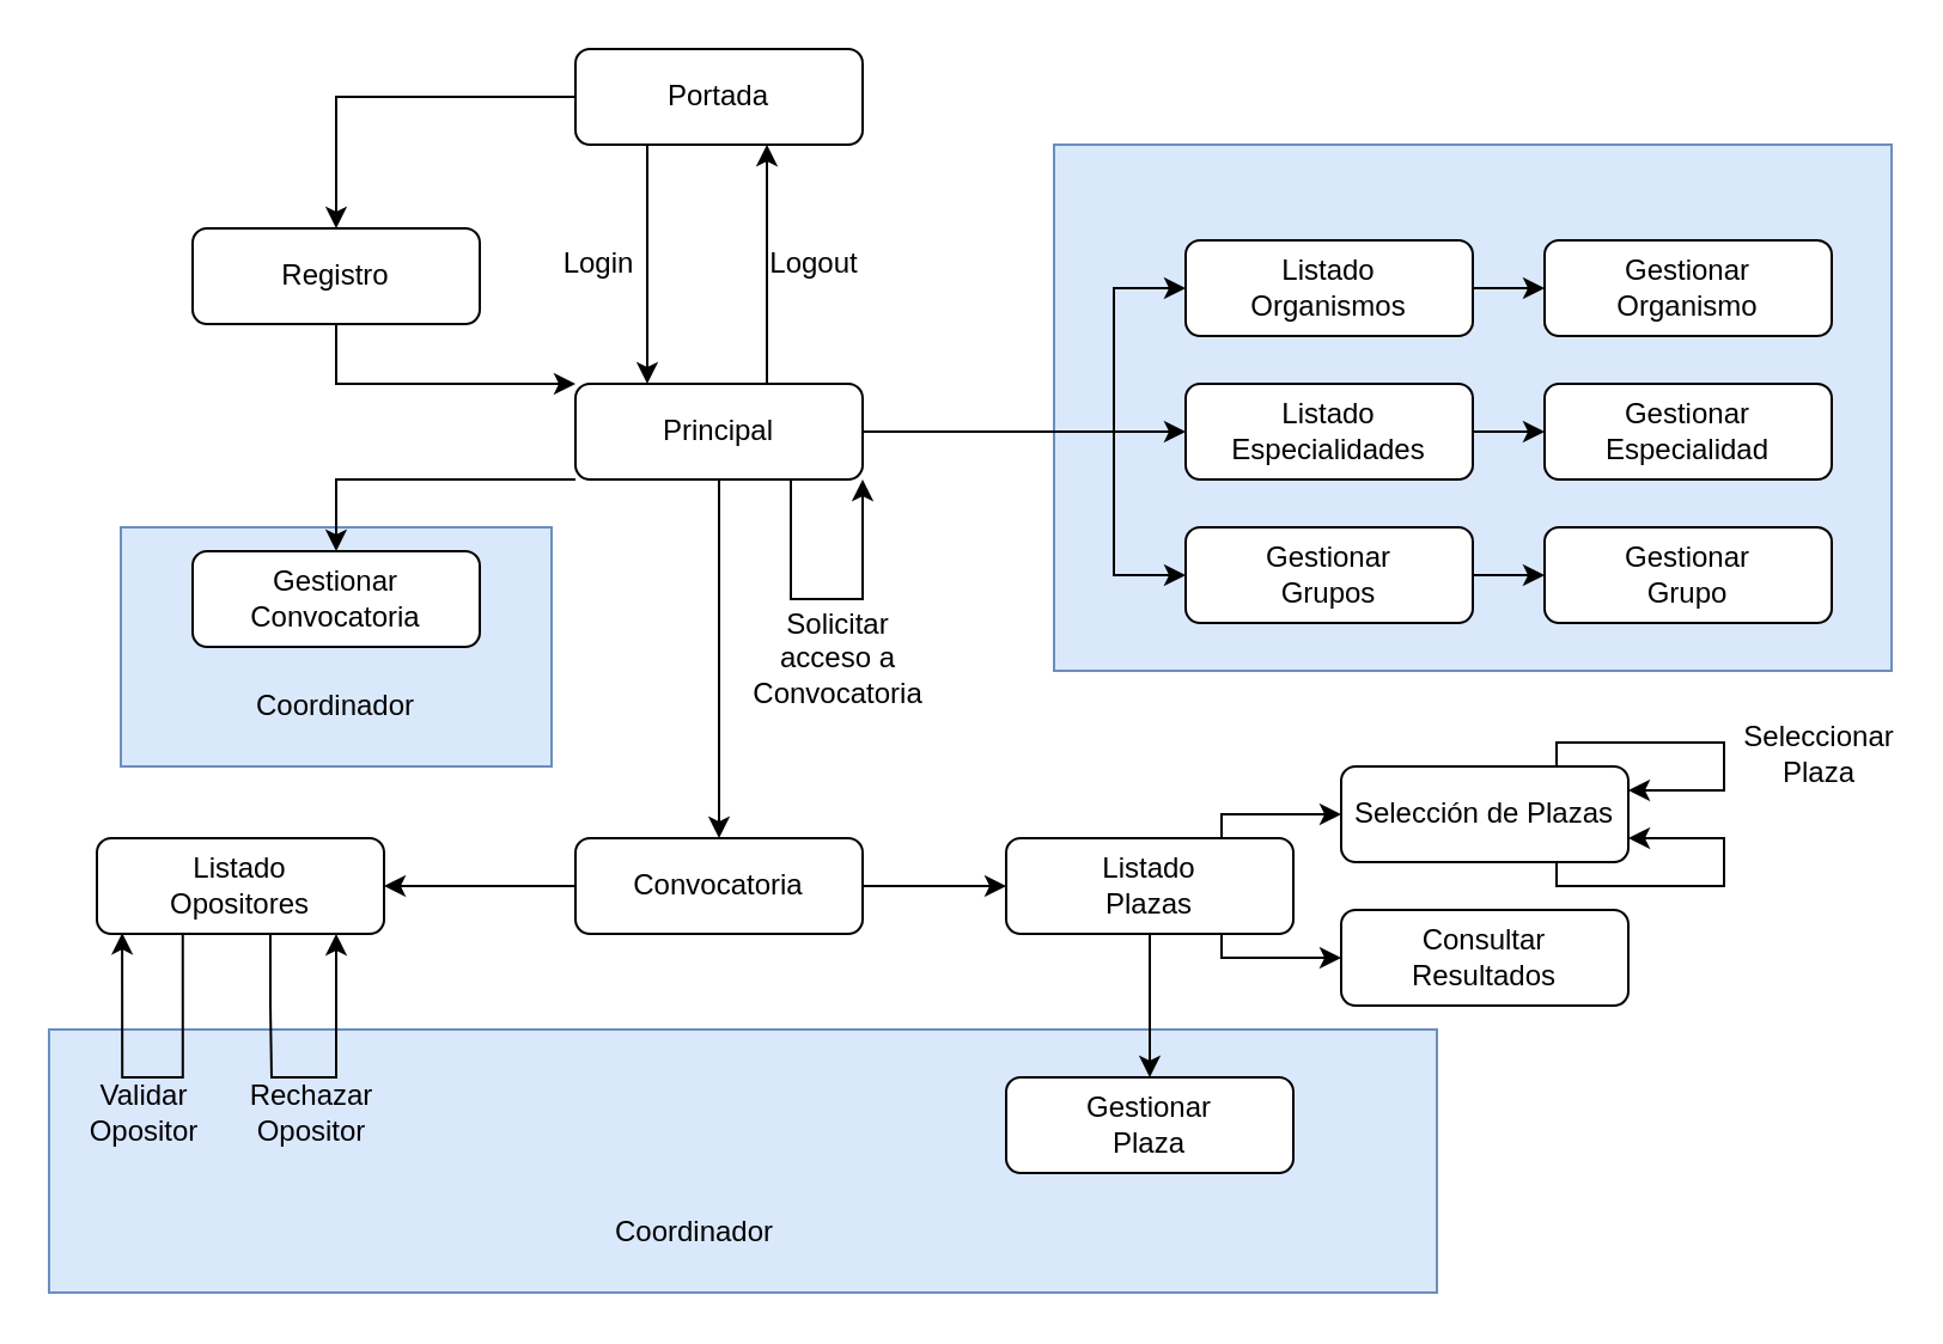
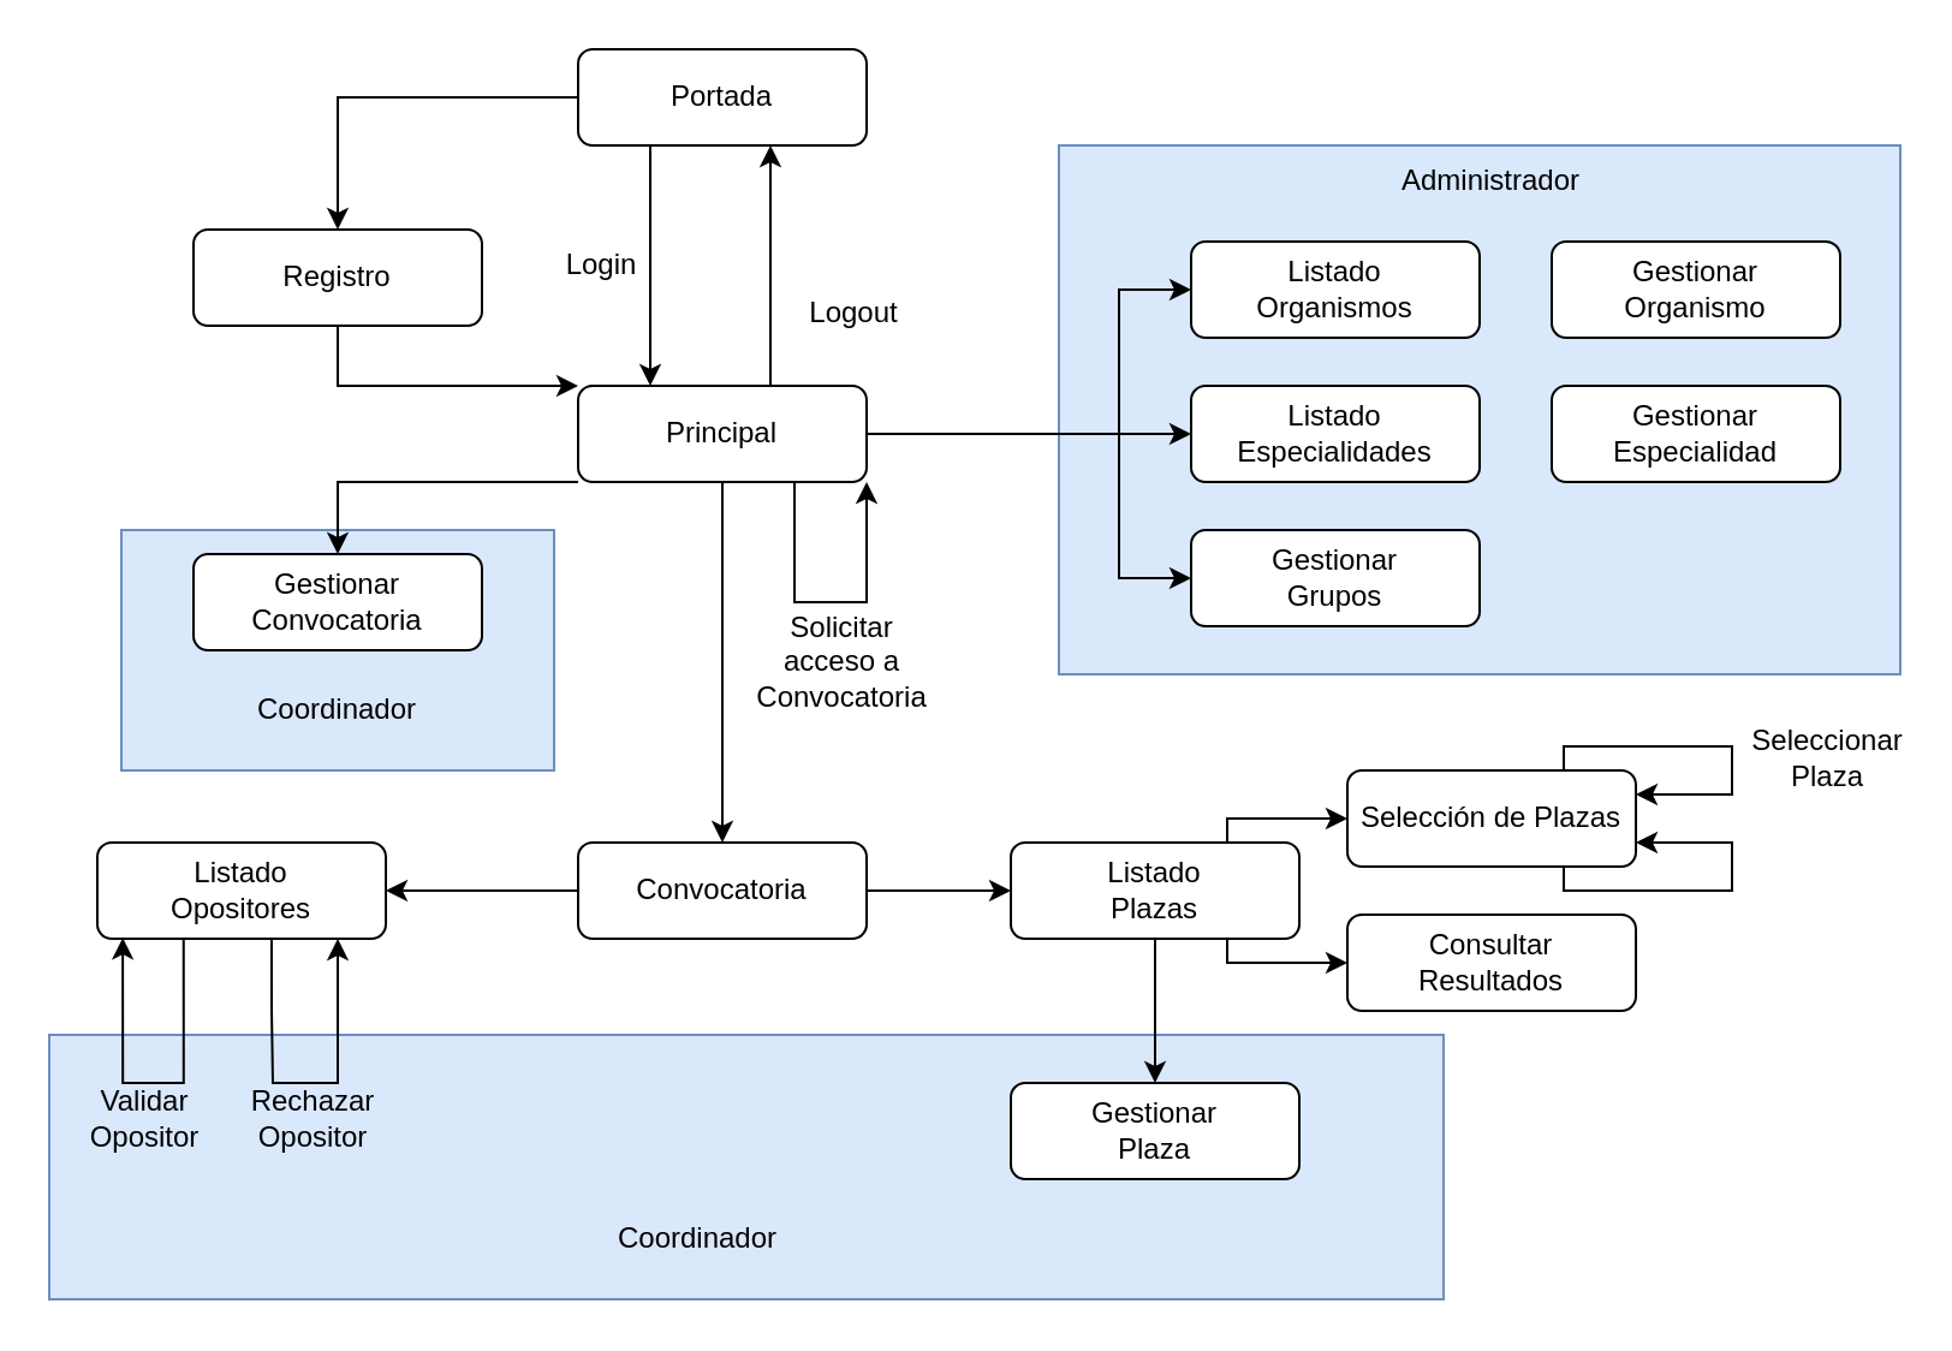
  <mxCell id="0" />
  <mxCell id="1" parent="0" />
  <mxCell id="2" value="" style="rounded=0;whiteSpace=wrap;html=1;fillColor=#DAE8FC;strokeColor=#6c8ebf;" parent="1" vertex="1"><mxGeometry x="50" y="220" width="180" height="100" as="geometry" /></mxCell>
  <mxCell id="3" value="" style="rounded=0;whiteSpace=wrap;html=1;fillColor=#DAE8FC;strokeColor=#6c8ebf;" parent="1" vertex="1"><mxGeometry x="20" y="430" width="580" height="110" as="geometry" /></mxCell>
  <mxCell id="4" value="" style="rounded=0;whiteSpace=wrap;html=1;fillColor=#DAE8FC;strokeColor=#6c8ebf;" parent="1" vertex="1"><mxGeometry x="440" y="60" width="350" height="220" as="geometry" /></mxCell>
  <mxCell id="5" style="edgeStyle=orthogonalEdgeStyle;rounded=0;orthogonalLoop=1;jettySize=auto;html=1;" parent="1" source="7" target="9" edge="1"><mxGeometry relative="1" as="geometry" /></mxCell>
  <mxCell id="6" style="edgeStyle=orthogonalEdgeStyle;rounded=0;orthogonalLoop=1;jettySize=auto;html=1;exitX=0.25;exitY=1;exitDx=0;exitDy=0;entryX=0.25;entryY=0;entryDx=0;entryDy=0;" parent="1" source="7" target="17" edge="1"><mxGeometry relative="1" as="geometry"><Array as="points"><mxPoint x="270" y="70" /><mxPoint x="270" y="70" /></Array></mxGeometry></mxCell>
  <mxCell id="7" value="Portada" style="rounded=1;whiteSpace=wrap;html=1;fontSize=12;glass=0;strokeWidth=1;shadow=0;" parent="1" vertex="1"><mxGeometry x="240" y="20" width="120" height="40" as="geometry" /></mxCell>
  <mxCell id="8" style="edgeStyle=orthogonalEdgeStyle;rounded=0;orthogonalLoop=1;jettySize=auto;html=1;entryX=0;entryY=0;entryDx=0;entryDy=0;exitX=0.5;exitY=1;exitDx=0;exitDy=0;" parent="1" source="9" target="17" edge="1"><mxGeometry relative="1" as="geometry"><mxPoint x="150" y="190" as="targetPoint" /><Array as="points"><mxPoint x="140" y="160" /></Array></mxGeometry></mxCell>
  <mxCell id="9" value="Registro" style="rounded=1;whiteSpace=wrap;html=1;fontSize=12;glass=0;strokeWidth=1;shadow=0;" parent="1" vertex="1"><mxGeometry x="80" y="95" width="120" height="40" as="geometry" /></mxCell>
  <mxCell id="10" style="edgeStyle=orthogonalEdgeStyle;rounded=0;orthogonalLoop=1;jettySize=auto;html=1;" parent="1" source="17" target="26" edge="1"><mxGeometry relative="1" as="geometry" /></mxCell>
  <mxCell id="11" style="edgeStyle=orthogonalEdgeStyle;rounded=0;orthogonalLoop=1;jettySize=auto;html=1;entryX=0;entryY=0.5;entryDx=0;entryDy=0;" parent="1" source="17" target="33" edge="1"><mxGeometry relative="1" as="geometry"><Array as="points"><mxPoint x="465" y="180" /><mxPoint x="465" y="120" /></Array></mxGeometry></mxCell>
  <mxCell id="12" style="edgeStyle=orthogonalEdgeStyle;rounded=0;orthogonalLoop=1;jettySize=auto;html=1;entryX=0;entryY=0.5;entryDx=0;entryDy=0;" parent="1" source="17" target="28" edge="1"><mxGeometry relative="1" as="geometry"><Array as="points"><mxPoint x="465" y="180" /><mxPoint x="465" y="240" /></Array></mxGeometry></mxCell>
  <mxCell id="13" style="edgeStyle=orthogonalEdgeStyle;rounded=0;orthogonalLoop=1;jettySize=auto;html=1;" parent="1" source="17" target="24" edge="1"><mxGeometry relative="1" as="geometry" /></mxCell>
  <mxCell id="14" style="edgeStyle=orthogonalEdgeStyle;rounded=0;orthogonalLoop=1;jettySize=auto;html=1;entryX=0.25;entryY=1;entryDx=0;entryDy=0;exitX=0.25;exitY=0;exitDx=0;exitDy=0;" parent="1" edge="1"><mxGeometry relative="1" as="geometry"><mxPoint x="320" y="160" as="sourcePoint" /><mxPoint x="320" y="60" as="targetPoint" /></mxGeometry></mxCell>
  <mxCell id="15" style="edgeStyle=orthogonalEdgeStyle;rounded=0;orthogonalLoop=1;jettySize=auto;html=1;exitX=0;exitY=1;exitDx=0;exitDy=0;entryX=0.5;entryY=0;entryDx=0;entryDy=0;" parent="1" source="17" target="41" edge="1"><mxGeometry relative="1" as="geometry"><Array as="points"><mxPoint x="140" y="200" /></Array></mxGeometry></mxCell>
  <mxCell id="16" style="edgeStyle=orthogonalEdgeStyle;rounded=0;orthogonalLoop=1;jettySize=auto;html=1;exitX=0.75;exitY=1;exitDx=0;exitDy=0;entryX=1;entryY=1;entryDx=0;entryDy=0;" parent="1" source="17" target="17" edge="1"><mxGeometry relative="1" as="geometry"><mxPoint x="370" y="200" as="targetPoint" /><Array as="points"><mxPoint x="330" y="250" /><mxPoint x="360" y="250" /></Array></mxGeometry></mxCell>
  <mxCell id="17" value="Principal" style="rounded=1;whiteSpace=wrap;html=1;fontSize=12;glass=0;strokeWidth=1;shadow=0;" parent="1" vertex="1"><mxGeometry x="240" y="160" width="120" height="40" as="geometry" /></mxCell>
  <mxCell id="18" style="edgeStyle=orthogonalEdgeStyle;rounded=0;orthogonalLoop=1;jettySize=auto;html=1;exitX=0.5;exitY=1;exitDx=0;exitDy=0;entryX=0.5;entryY=0;entryDx=0;entryDy=0;" parent="1" source="21" target="36" edge="1"><mxGeometry relative="1" as="geometry"><Array as="points"><mxPoint x="480" y="390" /><mxPoint x="480" y="430" /></Array></mxGeometry></mxCell>
  <mxCell id="19" style="edgeStyle=orthogonalEdgeStyle;rounded=0;orthogonalLoop=1;jettySize=auto;html=1;entryX=0;entryY=0.5;entryDx=0;entryDy=0;exitX=0.75;exitY=0;exitDx=0;exitDy=0;" parent="1" source="21" target="46" edge="1"><mxGeometry relative="1" as="geometry"><Array as="points"><mxPoint x="510" y="340" /><mxPoint x="560" y="340" /></Array></mxGeometry></mxCell>
  <mxCell id="20" style="edgeStyle=orthogonalEdgeStyle;rounded=0;orthogonalLoop=1;jettySize=auto;html=1;exitX=0.75;exitY=1;exitDx=0;exitDy=0;" parent="1" source="21" target="47" edge="1"><mxGeometry relative="1" as="geometry"><Array as="points"><mxPoint x="510" y="400" /></Array></mxGeometry></mxCell>
  <mxCell id="21" value="Listado &lt;br&gt;Plazas" style="rounded=1;whiteSpace=wrap;html=1;fontSize=12;glass=0;strokeWidth=1;shadow=0;" parent="1" vertex="1"><mxGeometry x="420" y="350" width="120" height="40" as="geometry" /></mxCell>
  <mxCell id="22" style="edgeStyle=orthogonalEdgeStyle;rounded=0;orthogonalLoop=1;jettySize=auto;html=1;" parent="1" source="24" target="21" edge="1"><mxGeometry relative="1" as="geometry" /></mxCell>
  <mxCell id="23" style="edgeStyle=orthogonalEdgeStyle;rounded=0;orthogonalLoop=1;jettySize=auto;html=1;" parent="1" source="24" target="35" edge="1"><mxGeometry relative="1" as="geometry" /></mxCell>
  <mxCell id="24" value="Convocatoria" style="rounded=1;whiteSpace=wrap;html=1;fontSize=12;glass=0;strokeWidth=1;shadow=0;" parent="1" vertex="1"><mxGeometry x="240" y="350" width="120" height="40" as="geometry" /></mxCell>
- <mxCell id="25" style="edgeStyle=orthogonalEdgeStyle;rounded=0;orthogonalLoop=1;jettySize=auto;html=1;" parent="1" source="26" target="29" edge="1"><mxGeometry relative="1" as="geometry" /></mxCell>
  <mxCell id="26" value="Listado&lt;br&gt;Especialidades" style="rounded=1;whiteSpace=wrap;html=1;fontSize=12;glass=0;strokeWidth=1;shadow=0;" parent="1" vertex="1"><mxGeometry x="495" y="160" width="120" height="40" as="geometry" /></mxCell>
- <mxCell id="27" style="edgeStyle=orthogonalEdgeStyle;rounded=0;orthogonalLoop=1;jettySize=auto;html=1;" parent="1" source="28" target="30" edge="1"><mxGeometry relative="1" as="geometry" /></mxCell>
  <mxCell id="28" value="Gestionar&lt;br&gt;Grupos" style="rounded=1;whiteSpace=wrap;html=1;fontSize=12;glass=0;strokeWidth=1;shadow=0;" parent="1" vertex="1"><mxGeometry x="495" y="220" width="120" height="40" as="geometry" /></mxCell>
  <mxCell id="29" value="Gestionar&lt;br&gt;Especialidad" style="rounded=1;whiteSpace=wrap;html=1;fontSize=12;glass=0;strokeWidth=1;shadow=0;" parent="1" vertex="1"><mxGeometry x="645" y="160" width="120" height="40" as="geometry" /></mxCell>
- <mxCell id="30" value="Gestionar&lt;br&gt;Grupo" style="rounded=1;whiteSpace=wrap;html=1;fontSize=12;glass=0;strokeWidth=1;shadow=0;" parent="1" vertex="1"><mxGeometry x="645" y="220" width="120" height="40" as="geometry" /></mxCell>
  <mxCell id="31" value="Gestionar&lt;br&gt;Organismo" style="rounded=1;whiteSpace=wrap;html=1;fontSize=12;glass=0;strokeWidth=1;shadow=0;" parent="1" vertex="1"><mxGeometry x="645" y="100" width="120" height="40" as="geometry" /></mxCell>
- <mxCell id="32" style="edgeStyle=orthogonalEdgeStyle;rounded=0;orthogonalLoop=1;jettySize=auto;html=1;" parent="1" source="33" target="31" edge="1"><mxGeometry relative="1" as="geometry" /></mxCell>
  <mxCell id="33" value="Listado&lt;br&gt;Organismos" style="rounded=1;whiteSpace=wrap;html=1;fontSize=12;glass=0;strokeWidth=1;shadow=0;" parent="1" vertex="1"><mxGeometry x="495" y="100" width="120" height="40" as="geometry" /></mxCell>
  <mxCell id="34" style="edgeStyle=orthogonalEdgeStyle;rounded=0;orthogonalLoop=1;jettySize=auto;html=1;entryX=0.088;entryY=0.99;entryDx=0;entryDy=0;exitX=0.299;exitY=1.014;exitDx=0;exitDy=0;entryPerimeter=0;exitPerimeter=0;" parent="1" source="35" target="35" edge="1"><mxGeometry relative="1" as="geometry"><mxPoint x="65" y="480" as="targetPoint" /><Array as="points"><mxPoint x="76" y="450" /><mxPoint x="51" y="450" /></Array></mxGeometry></mxCell>
  <mxCell id="35" value="Listado &lt;br&gt;Opositores" style="rounded=1;whiteSpace=wrap;html=1;fontSize=12;glass=0;strokeWidth=1;shadow=0;" parent="1" vertex="1"><mxGeometry x="40" y="350" width="120" height="40" as="geometry" /></mxCell>
  <mxCell id="36" value="Gestionar&lt;br&gt;Plaza" style="rounded=1;whiteSpace=wrap;html=1;fontSize=12;glass=0;strokeWidth=1;shadow=0;" parent="1" vertex="1"><mxGeometry x="420" y="450" width="120" height="40" as="geometry" /></mxCell>
+ <mxCell id="37" value="Administrador" style="text;html=1;strokeColor=none;fillColor=none;align=center;verticalAlign=middle;whiteSpace=wrap;rounded=0;" parent="1" vertex="1"><mxGeometry x="590" y="60" width="60" height="30" as="geometry" /></mxCell>
  <mxCell id="38" value="Login" style="text;html=1;strokeColor=none;fillColor=none;align=center;verticalAlign=middle;whiteSpace=wrap;rounded=0;" parent="1" vertex="1"><mxGeometry x="220" y="95" width="60" height="30" as="geometry" /></mxCell>
- <mxCell id="39" value="Logout" style="text;html=1;strokeColor=none;fillColor=none;align=center;verticalAlign=middle;whiteSpace=wrap;rounded=0;" parent="1" vertex="1"><mxGeometry x="310" y="95" width="60" height="30" as="geometry" /></mxCell>
+ <mxCell id="39" value="Logout" style="text;html=1;strokeColor=none;fillColor=none;align=center;verticalAlign=middle;whiteSpace=wrap;rounded=0;" parent="1" vertex="1"><mxGeometry x="325" y="115" width="60" height="30" as="geometry" /></mxCell>
  <mxCell id="40" value="Validar Opositor" style="text;html=1;strokeColor=none;fillColor=none;align=center;verticalAlign=middle;whiteSpace=wrap;rounded=0;" parent="1" vertex="1"><mxGeometry x="30" y="450" width="60" height="30" as="geometry" /></mxCell>
  <mxCell id="41" value="Gestionar&lt;br&gt;Convocatoria" style="rounded=1;whiteSpace=wrap;html=1;fontSize=12;glass=0;strokeWidth=1;shadow=0;" parent="1" vertex="1"><mxGeometry x="80" y="230" width="120" height="40" as="geometry" /></mxCell>
  <mxCell id="42" value="Coordinador" style="text;html=1;strokeColor=none;fillColor=none;align=center;verticalAlign=middle;whiteSpace=wrap;rounded=0;" parent="1" vertex="1"><mxGeometry x="260" y="500" width="60" height="30" as="geometry" /></mxCell>
  <mxCell id="43" value="Coordinador" style="text;html=1;strokeColor=none;fillColor=none;align=center;verticalAlign=middle;whiteSpace=wrap;rounded=0;" parent="1" vertex="1"><mxGeometry x="110" y="280" width="60" height="30" as="geometry" /></mxCell>
  <mxCell id="44" value="Solicitar acceso a Convocatoria" style="text;html=1;strokeColor=none;fillColor=none;align=center;verticalAlign=middle;whiteSpace=wrap;rounded=0;" parent="1" vertex="1"><mxGeometry x="320" y="260" width="60" height="30" as="geometry" /></mxCell>
  <mxCell id="45" style="edgeStyle=orthogonalEdgeStyle;rounded=0;orthogonalLoop=1;jettySize=auto;html=1;exitX=1;exitY=0;exitDx=0;exitDy=0;" edge="1" parent="1" source="46"><mxGeometry relative="1" as="geometry"><mxPoint x="679.857" y="320" as="targetPoint" /></mxGeometry></mxCell>
  <mxCell id="46" value="Selección de Plazas" style="rounded=1;whiteSpace=wrap;html=1;fontSize=12;glass=0;strokeWidth=1;shadow=0;" parent="1" vertex="1"><mxGeometry x="560" y="320" width="120" height="40" as="geometry" /></mxCell>
  <mxCell id="47" value="Consultar &lt;br&gt;Resultados" style="rounded=1;whiteSpace=wrap;html=1;fontSize=12;glass=0;strokeWidth=1;shadow=0;" parent="1" vertex="1"><mxGeometry x="560" y="380" width="120" height="40" as="geometry" /></mxCell>
  <mxCell id="48" style="edgeStyle=orthogonalEdgeStyle;rounded=0;orthogonalLoop=1;jettySize=auto;html=1;exitX=0.604;exitY=0.99;exitDx=0;exitDy=0;exitPerimeter=0;" edge="1" parent="1" source="35"><mxGeometry relative="1" as="geometry"><mxPoint x="140" y="390" as="targetPoint" /><Array as="points"><mxPoint x="113" y="420" /><mxPoint x="113" y="420" /><mxPoint x="113" y="450" /><mxPoint x="140" y="450" /></Array><mxPoint x="120" y="420" as="sourcePoint" /></mxGeometry></mxCell>
  <mxCell id="49" value="Rechazar Opositor" style="text;html=1;strokeColor=none;fillColor=none;align=center;verticalAlign=middle;whiteSpace=wrap;rounded=0;" vertex="1" parent="1"><mxGeometry x="100" y="450" width="60" height="30" as="geometry" /></mxCell>
  <mxCell id="50" style="edgeStyle=orthogonalEdgeStyle;rounded=0;orthogonalLoop=1;jettySize=auto;html=1;" edge="1" parent="1"><mxGeometry relative="1" as="geometry"><mxPoint x="680" y="330" as="targetPoint" /><Array as="points"><mxPoint x="650" y="310" /><mxPoint x="720" y="310" /><mxPoint x="720" y="330" /></Array><mxPoint x="650" y="320" as="sourcePoint" /></mxGeometry></mxCell>
  <mxCell id="51" style="edgeStyle=orthogonalEdgeStyle;rounded=0;orthogonalLoop=1;jettySize=auto;html=1;entryX=1;entryY=0.75;entryDx=0;entryDy=0;" edge="1" parent="1" target="46"><mxGeometry relative="1" as="geometry"><mxPoint x="680" y="340" as="targetPoint" /><Array as="points"><mxPoint x="650" y="370" /><mxPoint x="720" y="370" /><mxPoint x="720" y="350" /></Array><mxPoint x="650" y="360" as="sourcePoint" /></mxGeometry></mxCell>
  <mxCell id="52" value="Seleccionar Plaza" style="text;html=1;strokeColor=none;fillColor=none;align=center;verticalAlign=middle;whiteSpace=wrap;rounded=0;" vertex="1" parent="1"><mxGeometry x="730" y="300" width="60" height="30" as="geometry" /></mxCell>
